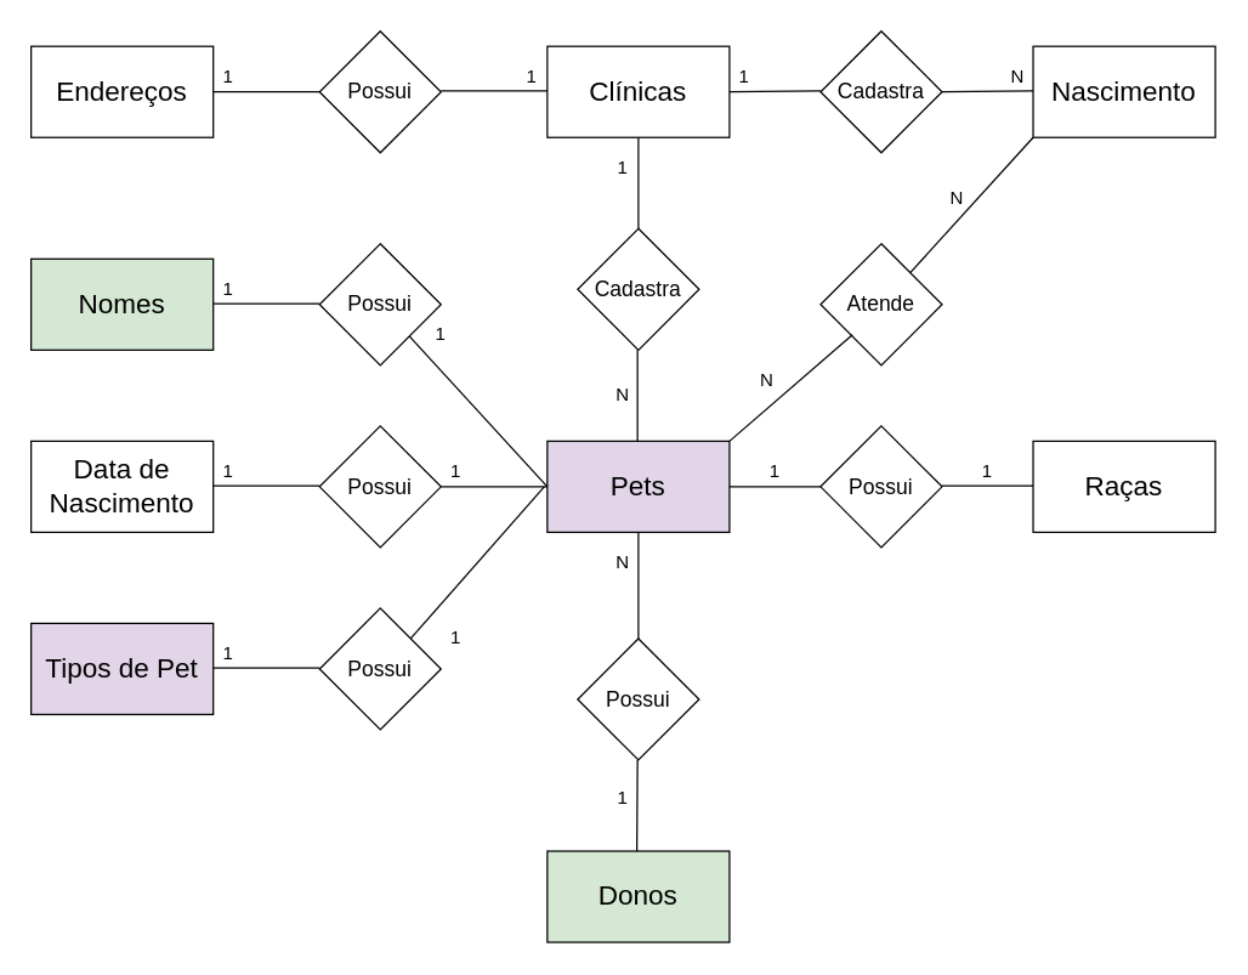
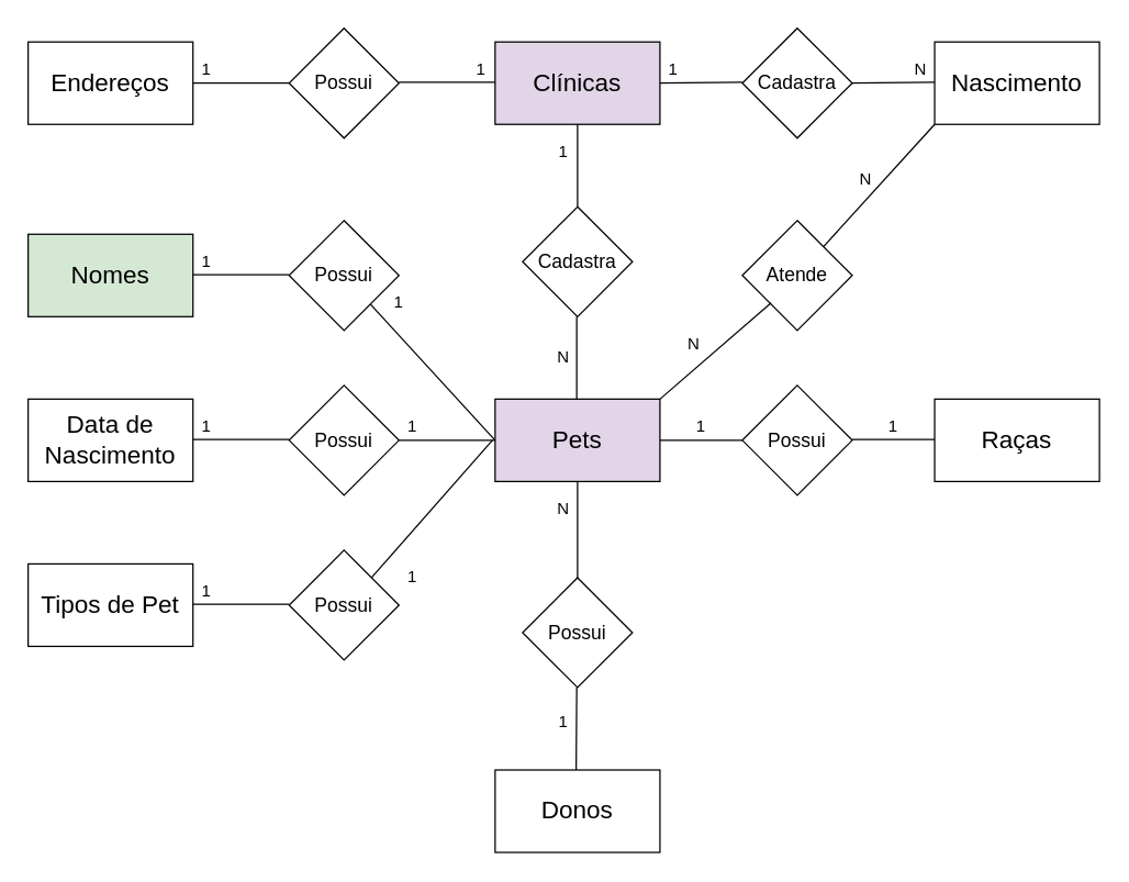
  <mxCell id="0" />
  <mxCell id="1" parent="0" />
  <mxCell id="2" value="&lt;font style=&quot;font-size: 18px&quot;&gt;Endereços&lt;/font&gt;" style="rounded=0;whiteSpace=wrap;html=1;" vertex="1" parent="1"><mxGeometry x="20" y="30" width="120" height="60" as="geometry" /></mxCell>
  <mxCell id="3" value="&lt;font style=&quot;font-size: 18px&quot;&gt;Nomes&lt;/font&gt;" style="rounded=0;whiteSpace=wrap;html=1;fillColor=#d5e8d4;" vertex="1" parent="1"><mxGeometry x="20" y="170" width="120" height="60" as="geometry" /></mxCell>
  <mxCell id="4" value="&lt;font style=&quot;font-size: 18px&quot;&gt;Data de Nascimento&lt;/font&gt;" style="rounded=0;whiteSpace=wrap;html=1;" vertex="1" parent="1"><mxGeometry x="20" y="290" width="120" height="60" as="geometry" /></mxCell>
- <mxCell id="5" value="&lt;font style=&quot;font-size: 18px&quot;&gt;Tipos de Pet&lt;/font&gt;" style="rounded=0;whiteSpace=wrap;html=1;fillColor=#e1d5e7;" vertex="1" parent="1"><mxGeometry x="20" y="410" width="120" height="60" as="geometry" /></mxCell>
+ <mxCell id="5" value="&lt;font style=&quot;font-size: 18px&quot;&gt;Tipos de Pet&lt;/font&gt;" style="rounded=0;whiteSpace=wrap;html=1;" vertex="1" parent="1"><mxGeometry x="20" y="410" width="120" height="60" as="geometry" /></mxCell>
  <mxCell id="6" value="&lt;font style=&quot;font-size: 14px&quot;&gt;Possui&lt;/font&gt;" style="rhombus;whiteSpace=wrap;html=1;" vertex="1" parent="1"><mxGeometry x="380" y="420" width="80" height="80" as="geometry" /></mxCell>
  <mxCell id="7" value="&lt;font style=&quot;font-size: 14px&quot;&gt;Possui&lt;/font&gt;" style="rhombus;whiteSpace=wrap;html=1;" vertex="1" parent="1"><mxGeometry x="210" y="400" width="80" height="80" as="geometry" /></mxCell>
  <mxCell id="8" value="&lt;font style=&quot;font-size: 14px&quot;&gt;Possui&lt;/font&gt;" style="rhombus;whiteSpace=wrap;html=1;" vertex="1" parent="1"><mxGeometry x="210" y="280" width="80" height="80" as="geometry" /></mxCell>
  <mxCell id="9" value="&lt;font style=&quot;font-size: 14px&quot;&gt;Possui&lt;/font&gt;" style="rhombus;whiteSpace=wrap;html=1;" vertex="1" parent="1"><mxGeometry x="210" y="160" width="80" height="80" as="geometry" /></mxCell>
  <mxCell id="10" value="&lt;font style=&quot;font-size: 14px&quot;&gt;Possui&lt;/font&gt;" style="rhombus;whiteSpace=wrap;html=1;" vertex="1" parent="1"><mxGeometry x="210" y="20" width="80" height="80" as="geometry" /></mxCell>
- <mxCell id="11" value="&lt;font style=&quot;font-size: 18px&quot;&gt;Clínicas&lt;/font&gt;" style="rounded=0;whiteSpace=wrap;html=1;" vertex="1" parent="1"><mxGeometry x="360" y="30" width="120" height="60" as="geometry" /></mxCell>
+ <mxCell id="11" value="&lt;font style=&quot;font-size: 18px&quot;&gt;Clínicas&lt;/font&gt;" style="rounded=0;whiteSpace=wrap;html=1;fillColor=#e1d5e7;" vertex="1" parent="1"><mxGeometry x="360" y="30" width="120" height="60" as="geometry" /></mxCell>
  <mxCell id="12" value="&lt;font style=&quot;font-size: 18px&quot;&gt;Pets&lt;/font&gt;" style="rounded=0;whiteSpace=wrap;html=1;fillColor=#e1d5e7;" vertex="1" parent="1"><mxGeometry x="360" y="290" width="120" height="60" as="geometry" /></mxCell>
  <mxCell id="13" value="&lt;font style=&quot;font-size: 14px&quot;&gt;Cadastra&lt;/font&gt;" style="rhombus;whiteSpace=wrap;html=1;" vertex="1" parent="1"><mxGeometry x="380" y="150" width="80" height="80" as="geometry" /></mxCell>
  <mxCell id="14" value="&lt;font style=&quot;font-size: 14px&quot;&gt;Cadastra&lt;/font&gt;" style="rhombus;whiteSpace=wrap;html=1;" vertex="1" parent="1"><mxGeometry x="540" y="20" width="80" height="80" as="geometry" /></mxCell>
  <mxCell id="15" value="&lt;font style=&quot;font-size: 18px&quot;&gt;Nascimento&lt;/font&gt;" style="rounded=0;whiteSpace=wrap;html=1;" vertex="1" parent="1"><mxGeometry x="680" y="30" width="120" height="60" as="geometry" /></mxCell>
  <mxCell id="16" value="&lt;font style=&quot;font-size: 14px&quot;&gt;Possui&lt;/font&gt;" style="rhombus;whiteSpace=wrap;html=1;" vertex="1" parent="1"><mxGeometry x="540" y="280" width="80" height="80" as="geometry" /></mxCell>
  <mxCell id="17" value="&lt;font style=&quot;font-size: 18px&quot;&gt;Raças&lt;/font&gt;" style="rounded=0;whiteSpace=wrap;html=1;" vertex="1" parent="1"><mxGeometry x="680" y="290" width="120" height="60" as="geometry" /></mxCell>
  <mxCell id="18" value="&lt;font style=&quot;font-size: 14px&quot;&gt;Atende&lt;/font&gt;" style="rhombus;whiteSpace=wrap;html=1;" vertex="1" parent="1"><mxGeometry x="540" y="160" width="80" height="80" as="geometry" /></mxCell>
- <mxCell id="19" value="&lt;font style=&quot;font-size: 18px&quot;&gt;Donos&lt;/font&gt;" style="rounded=0;whiteSpace=wrap;html=1;fillColor=#d5e8d4;" vertex="1" parent="1"><mxGeometry x="360" y="560" width="120" height="60" as="geometry" /></mxCell>
+ <mxCell id="19" value="&lt;font style=&quot;font-size: 18px&quot;&gt;Donos&lt;/font&gt;" style="rounded=0;whiteSpace=wrap;html=1;" vertex="1" parent="1"><mxGeometry x="360" y="560" width="120" height="60" as="geometry" /></mxCell>
  <mxCell id="20" value="" style="endArrow=none;html=1;entryX=0.5;entryY=1;entryDx=0;entryDy=0;exitX=0.5;exitY=0;exitDx=0;exitDy=0;" edge="1" parent="1" source="6" target="12"><mxGeometry width="50" height="50" relative="1" as="geometry"><mxPoint x="360" y="420" as="sourcePoint" /><mxPoint x="410" y="370" as="targetPoint" /></mxGeometry></mxCell>
  <mxCell id="21" value="" style="endArrow=none;html=1;entryX=0.5;entryY=1;entryDx=0;entryDy=0;" edge="1" parent="1"><mxGeometry width="50" height="50" relative="1" as="geometry"><mxPoint x="419" y="560" as="sourcePoint" /><mxPoint x="419.41" y="500" as="targetPoint" /></mxGeometry></mxCell>
  <mxCell id="22" value="" style="endArrow=none;html=1;" edge="1" parent="1" source="8"><mxGeometry width="50" height="50" relative="1" as="geometry"><mxPoint x="310" y="370" as="sourcePoint" /><mxPoint x="360" y="320" as="targetPoint" /></mxGeometry></mxCell>
  <mxCell id="23" value="" style="endArrow=none;html=1;" edge="1" parent="1"><mxGeometry width="50" height="50" relative="1" as="geometry"><mxPoint x="140" y="319.41" as="sourcePoint" /><mxPoint x="210" y="319.41" as="targetPoint" /></mxGeometry></mxCell>
  <mxCell id="24" value="" style="endArrow=none;html=1;" edge="1" parent="1"><mxGeometry width="50" height="50" relative="1" as="geometry"><mxPoint x="140" y="199.41" as="sourcePoint" /><mxPoint x="210" y="199.41" as="targetPoint" /></mxGeometry></mxCell>
  <mxCell id="25" value="" style="endArrow=none;html=1;" edge="1" parent="1"><mxGeometry width="50" height="50" relative="1" as="geometry"><mxPoint x="140" y="439.41" as="sourcePoint" /><mxPoint x="210" y="439.41" as="targetPoint" /></mxGeometry></mxCell>
  <mxCell id="26" value="" style="endArrow=none;html=1;" edge="1" parent="1" source="9"><mxGeometry width="50" height="50" relative="1" as="geometry"><mxPoint x="290" y="199.41" as="sourcePoint" /><mxPoint x="360" y="320" as="targetPoint" /></mxGeometry></mxCell>
  <mxCell id="27" value="" style="endArrow=none;html=1;" edge="1" parent="1"><mxGeometry width="50" height="50" relative="1" as="geometry"><mxPoint x="358" y="320" as="sourcePoint" /><mxPoint x="270" y="420" as="targetPoint" /></mxGeometry></mxCell>
  <mxCell id="28" value="" style="endArrow=none;html=1;exitX=0.25;exitY=1;exitDx=0;exitDy=0;" edge="1" parent="1" source="40"><mxGeometry width="50" height="50" relative="1" as="geometry"><mxPoint x="160" y="110" as="sourcePoint" /><mxPoint x="210" y="60" as="targetPoint" /></mxGeometry></mxCell>
  <mxCell id="29" value="" style="endArrow=none;html=1;exitX=1;exitY=0.5;exitDx=0;exitDy=0;" edge="1" parent="1" source="11"><mxGeometry width="50" height="50" relative="1" as="geometry"><mxPoint x="490" y="70" as="sourcePoint" /><mxPoint x="540" y="59.41" as="targetPoint" /></mxGeometry></mxCell>
  <mxCell id="30" value="" style="endArrow=none;html=1;exitX=1;exitY=0.5;exitDx=0;exitDy=0;" edge="1" parent="1"><mxGeometry width="50" height="50" relative="1" as="geometry"><mxPoint x="290" y="59.41" as="sourcePoint" /><mxPoint x="360" y="59.41" as="targetPoint" /></mxGeometry></mxCell>
  <mxCell id="31" value="" style="endArrow=none;html=1;exitX=1;exitY=0.5;exitDx=0;exitDy=0;" edge="1" parent="1"><mxGeometry width="50" height="50" relative="1" as="geometry"><mxPoint x="620" y="60" as="sourcePoint" /><mxPoint x="680" y="59.41" as="targetPoint" /></mxGeometry></mxCell>
  <mxCell id="32" value="" style="endArrow=none;html=1;entryX=0.5;entryY=1;entryDx=0;entryDy=0;exitX=0.5;exitY=0;exitDx=0;exitDy=0;" edge="1" parent="1" source="13" target="11"><mxGeometry width="50" height="50" relative="1" as="geometry"><mxPoint x="390" y="270" as="sourcePoint" /><mxPoint x="440" y="220" as="targetPoint" /></mxGeometry></mxCell>
  <mxCell id="33" value="" style="endArrow=none;html=1;entryX=0.5;entryY=1;entryDx=0;entryDy=0;exitX=0.5;exitY=0;exitDx=0;exitDy=0;" edge="1" parent="1"><mxGeometry width="50" height="50" relative="1" as="geometry"><mxPoint x="419.41" y="290" as="sourcePoint" /><mxPoint x="419.41" y="230" as="targetPoint" /></mxGeometry></mxCell>
  <mxCell id="34" value="" style="endArrow=none;html=1;exitX=1;exitY=0.5;exitDx=0;exitDy=0;" edge="1" parent="1" source="12"><mxGeometry width="50" height="50" relative="1" as="geometry"><mxPoint x="490" y="370" as="sourcePoint" /><mxPoint x="540" y="320" as="targetPoint" /></mxGeometry></mxCell>
  <mxCell id="35" value="" style="endArrow=none;html=1;exitX=1;exitY=0.5;exitDx=0;exitDy=0;" edge="1" parent="1"><mxGeometry width="50" height="50" relative="1" as="geometry"><mxPoint x="620" y="319.41" as="sourcePoint" /><mxPoint x="680" y="319.41" as="targetPoint" /></mxGeometry></mxCell>
  <mxCell id="36" value="" style="endArrow=none;html=1;" edge="1" parent="1" source="18"><mxGeometry width="50" height="50" relative="1" as="geometry"><mxPoint x="630" y="140" as="sourcePoint" /><mxPoint x="680" y="90" as="targetPoint" /></mxGeometry></mxCell>
  <mxCell id="37" value="" style="endArrow=none;html=1;exitX=1;exitY=0;exitDx=0;exitDy=0;" edge="1" parent="1" source="12"><mxGeometry width="50" height="50" relative="1" as="geometry"><mxPoint x="479.998" y="309.048" as="sourcePoint" /><mxPoint x="560.95" y="220" as="targetPoint" /></mxGeometry></mxCell>
  <mxCell id="38" value="1" style="text;html=1;strokeColor=none;fillColor=none;align=center;verticalAlign=middle;whiteSpace=wrap;rounded=0;" vertex="1" parent="1"><mxGeometry x="330" y="40" width="40" height="20" as="geometry" /></mxCell>
  <mxCell id="39" value="1" style="text;html=1;strokeColor=none;fillColor=none;align=center;verticalAlign=middle;whiteSpace=wrap;rounded=0;" vertex="1" parent="1"><mxGeometry x="130" y="180" width="40" height="20" as="geometry" /></mxCell>
  <mxCell id="40" value="1" style="text;html=1;strokeColor=none;fillColor=none;align=center;verticalAlign=middle;whiteSpace=wrap;rounded=0;" vertex="1" parent="1"><mxGeometry x="130" y="40" width="40" height="20" as="geometry" /></mxCell>
  <mxCell id="41" value="" style="endArrow=none;html=1;exitX=1;exitY=0.5;exitDx=0;exitDy=0;" edge="1" parent="1" source="2" target="40"><mxGeometry width="50" height="50" relative="1" as="geometry"><mxPoint x="140" y="60" as="sourcePoint" /><mxPoint x="210" y="60" as="targetPoint" /></mxGeometry></mxCell>
  <mxCell id="42" value="1" style="text;html=1;strokeColor=none;fillColor=none;align=center;verticalAlign=middle;whiteSpace=wrap;rounded=0;" vertex="1" parent="1"><mxGeometry x="130" y="420" width="40" height="20" as="geometry" /></mxCell>
  <mxCell id="43" value="1" style="text;html=1;strokeColor=none;fillColor=none;align=center;verticalAlign=middle;whiteSpace=wrap;rounded=0;" vertex="1" parent="1"><mxGeometry x="130" y="300" width="40" height="20" as="geometry" /></mxCell>
  <mxCell id="44" value="1" style="text;html=1;strokeColor=none;fillColor=none;align=center;verticalAlign=middle;whiteSpace=wrap;rounded=0;" vertex="1" parent="1"><mxGeometry x="280" y="300" width="40" height="20" as="geometry" /></mxCell>
  <mxCell id="45" value="1" style="text;html=1;strokeColor=none;fillColor=none;align=center;verticalAlign=middle;whiteSpace=wrap;rounded=0;" vertex="1" parent="1"><mxGeometry x="270" y="210" width="40" height="20" as="geometry" /></mxCell>
  <mxCell id="46" value="1" style="text;html=1;strokeColor=none;fillColor=none;align=center;verticalAlign=middle;whiteSpace=wrap;rounded=0;" vertex="1" parent="1"><mxGeometry x="390" y="100" width="40" height="20" as="geometry" /></mxCell>
  <mxCell id="47" value="1" style="text;html=1;strokeColor=none;fillColor=none;align=center;verticalAlign=middle;whiteSpace=wrap;rounded=0;" vertex="1" parent="1"><mxGeometry x="280" y="410" width="40" height="20" as="geometry" /></mxCell>
  <mxCell id="48" value="1" style="text;html=1;strokeColor=none;fillColor=none;align=center;verticalAlign=middle;whiteSpace=wrap;rounded=0;" vertex="1" parent="1"><mxGeometry x="390" y="515" width="40" height="20" as="geometry" /></mxCell>
  <mxCell id="49" value="N" style="text;html=1;strokeColor=none;fillColor=none;align=center;verticalAlign=middle;whiteSpace=wrap;rounded=0;" vertex="1" parent="1"><mxGeometry x="390" y="360" width="40" height="20" as="geometry" /></mxCell>
  <mxCell id="50" value="N" style="text;html=1;strokeColor=none;fillColor=none;align=center;verticalAlign=middle;whiteSpace=wrap;rounded=0;" vertex="1" parent="1"><mxGeometry x="480" y="240" width="50" height="20" as="geometry" /></mxCell>
  <mxCell id="51" value="N" style="text;html=1;strokeColor=none;fillColor=none;align=center;verticalAlign=middle;whiteSpace=wrap;rounded=0;" vertex="1" parent="1"><mxGeometry x="610" y="120" width="40" height="20" as="geometry" /></mxCell>
  <mxCell id="52" value="N" style="text;html=1;strokeColor=none;fillColor=none;align=center;verticalAlign=middle;whiteSpace=wrap;rounded=0;" vertex="1" parent="1"><mxGeometry x="650" y="40" width="40" height="20" as="geometry" /></mxCell>
  <mxCell id="53" value="N" style="text;html=1;strokeColor=none;fillColor=none;align=center;verticalAlign=middle;whiteSpace=wrap;rounded=0;" vertex="1" parent="1"><mxGeometry x="390" y="250" width="40" height="20" as="geometry" /></mxCell>
  <mxCell id="54" value="1" style="text;html=1;strokeColor=none;fillColor=none;align=center;verticalAlign=middle;whiteSpace=wrap;rounded=0;" vertex="1" parent="1"><mxGeometry x="630" y="300" width="40" height="20" as="geometry" /></mxCell>
  <mxCell id="55" value="1" style="text;html=1;strokeColor=none;fillColor=none;align=center;verticalAlign=middle;whiteSpace=wrap;rounded=0;" vertex="1" parent="1"><mxGeometry x="490" y="300" width="40" height="20" as="geometry" /></mxCell>
  <mxCell id="56" value="1" style="text;html=1;strokeColor=none;fillColor=none;align=center;verticalAlign=middle;whiteSpace=wrap;rounded=0;" vertex="1" parent="1"><mxGeometry x="470" y="40" width="40" height="20" as="geometry" /></mxCell>
